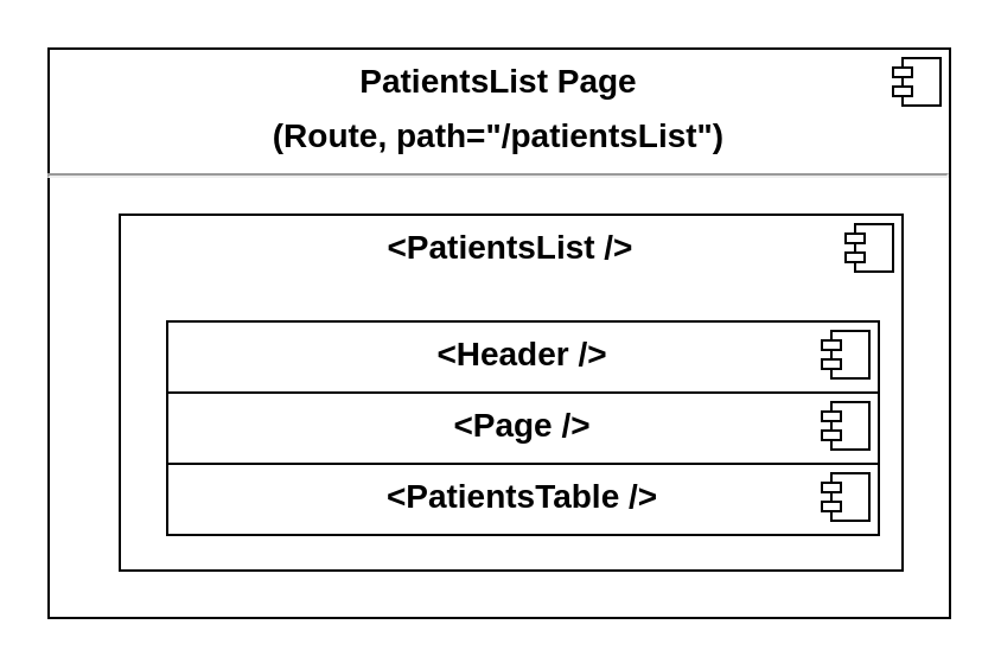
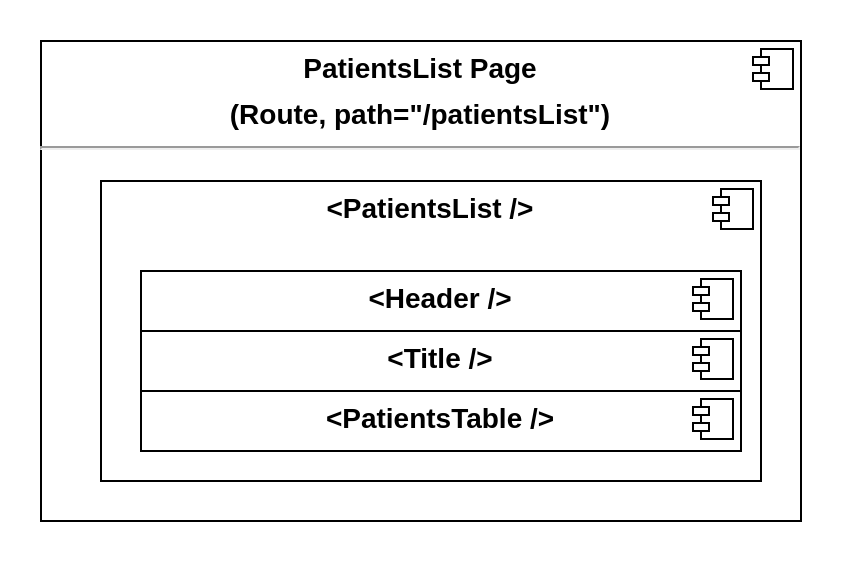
  <mxCell id="0" />
  <mxCell id="1" parent="0" />
  <mxCell id="2" value="&lt;p style=&quot;margin: 6px 0px 0px; text-align: center; font-size: 14px;&quot;&gt;&lt;b style=&quot;font-size: 14px;&quot;&gt;PatientsList Page&lt;/b&gt;&lt;/p&gt;&lt;p style=&quot;margin: 6px 0px 0px; text-align: center; font-size: 14px;&quot;&gt;&lt;b style=&quot;font-size: 14px;&quot;&gt;(Route, path=&quot;/patientsList&quot;)&lt;/b&gt;&lt;/p&gt;&lt;hr style=&quot;font-size: 14px;&quot;&gt;&lt;p style=&quot;margin: 0px 0px 0px 8px; font-size: 14px;&quot;&gt;&lt;br style=&quot;font-size: 14px;&quot;&gt;&lt;/p&gt;" style="align=left;overflow=fill;html=1;dropTarget=0;fontSize=14;spacing=2;" vertex="1" parent="1"><mxGeometry x="20" y="20" width="380" height="240" as="geometry" /></mxCell>
  <mxCell id="3" value="" style="shape=component;jettyWidth=8;jettyHeight=4;fontSize=14;spacing=2;" vertex="1" parent="2"><mxGeometry x="1" width="20" height="20" relative="1" as="geometry"><mxPoint x="-24" y="4" as="offset" /></mxGeometry></mxCell>
  <mxCell id="4" value="&lt;p style=&quot;margin: 6px 0px 0px; text-align: center; font-size: 14px;&quot;&gt;&lt;b style=&quot;font-size: 14px;&quot;&gt;&amp;lt;PatientsList /&amp;gt;&lt;/b&gt;&lt;/p&gt;" style="align=left;overflow=fill;html=1;dropTarget=0;fontSize=14;spacing=2;" vertex="1" parent="1"><mxGeometry x="50" y="90" width="330" height="150" as="geometry" /></mxCell>
  <mxCell id="5" value="" style="shape=component;jettyWidth=8;jettyHeight=4;fontSize=14;spacing=2;" vertex="1" parent="4"><mxGeometry x="1" width="20" height="20" relative="1" as="geometry"><mxPoint x="-24" y="4" as="offset" /></mxGeometry></mxCell>
  <mxCell id="6" value="&lt;p style=&quot;margin: 6px 0px 0px; text-align: center; font-size: 14px;&quot;&gt;&lt;b style=&quot;font-size: 14px;&quot;&gt;&amp;lt;Header /&amp;gt;&lt;/b&gt;&lt;/p&gt;" style="align=left;overflow=fill;html=1;dropTarget=0;fontSize=14;spacing=2;" vertex="1" parent="1"><mxGeometry x="70" y="135" width="300" height="30" as="geometry" /></mxCell>
  <mxCell id="7" value="" style="shape=component;jettyWidth=8;jettyHeight=4;fontSize=14;spacing=2;" vertex="1" parent="6"><mxGeometry x="1" width="20" height="20" relative="1" as="geometry"><mxPoint x="-24" y="4" as="offset" /></mxGeometry></mxCell>
  <mxCell id="8" value="&lt;p style=&quot;margin: 6px 0px 0px; text-align: center; font-size: 14px;&quot;&gt;&lt;b style=&quot;font-size: 14px;&quot;&gt;&amp;lt;PatientsTable /&amp;gt;&lt;/b&gt;&lt;br style=&quot;font-size: 14px;&quot;&gt;&lt;/p&gt;" style="align=left;overflow=fill;html=1;dropTarget=0;fontSize=14;spacing=2;" vertex="1" parent="1"><mxGeometry x="70" y="195" width="300" height="30" as="geometry" /></mxCell>
  <mxCell id="9" value="" style="shape=component;jettyWidth=8;jettyHeight=4;fontSize=14;spacing=2;" vertex="1" parent="8"><mxGeometry x="1" width="20" height="20" relative="1" as="geometry"><mxPoint x="-24" y="4" as="offset" /></mxGeometry></mxCell>
- <mxCell id="10" value="&lt;p style=&quot;margin: 6px 0px 0px; text-align: center; font-size: 14px;&quot;&gt;&lt;b style=&quot;font-size: 14px;&quot;&gt;&amp;lt;Page /&amp;gt;&lt;/b&gt;&lt;/p&gt;" style="align=left;overflow=fill;html=1;dropTarget=0;fontSize=14;spacing=2;" vertex="1" parent="1"><mxGeometry x="70" y="165" width="300" height="30" as="geometry" /></mxCell>
+ <mxCell id="10" value="&lt;p style=&quot;margin: 6px 0px 0px; text-align: center; font-size: 14px;&quot;&gt;&lt;b style=&quot;font-size: 14px;&quot;&gt;&amp;lt;Title /&amp;gt;&lt;/b&gt;&lt;/p&gt;" style="align=left;overflow=fill;html=1;dropTarget=0;fontSize=14;spacing=2;" vertex="1" parent="1"><mxGeometry x="70" y="165" width="300" height="30" as="geometry" /></mxCell>
  <mxCell id="11" value="" style="shape=component;jettyWidth=8;jettyHeight=4;fontSize=14;spacing=2;" vertex="1" parent="10"><mxGeometry x="1" width="20" height="20" relative="1" as="geometry"><mxPoint x="-24" y="4" as="offset" /></mxGeometry></mxCell>
